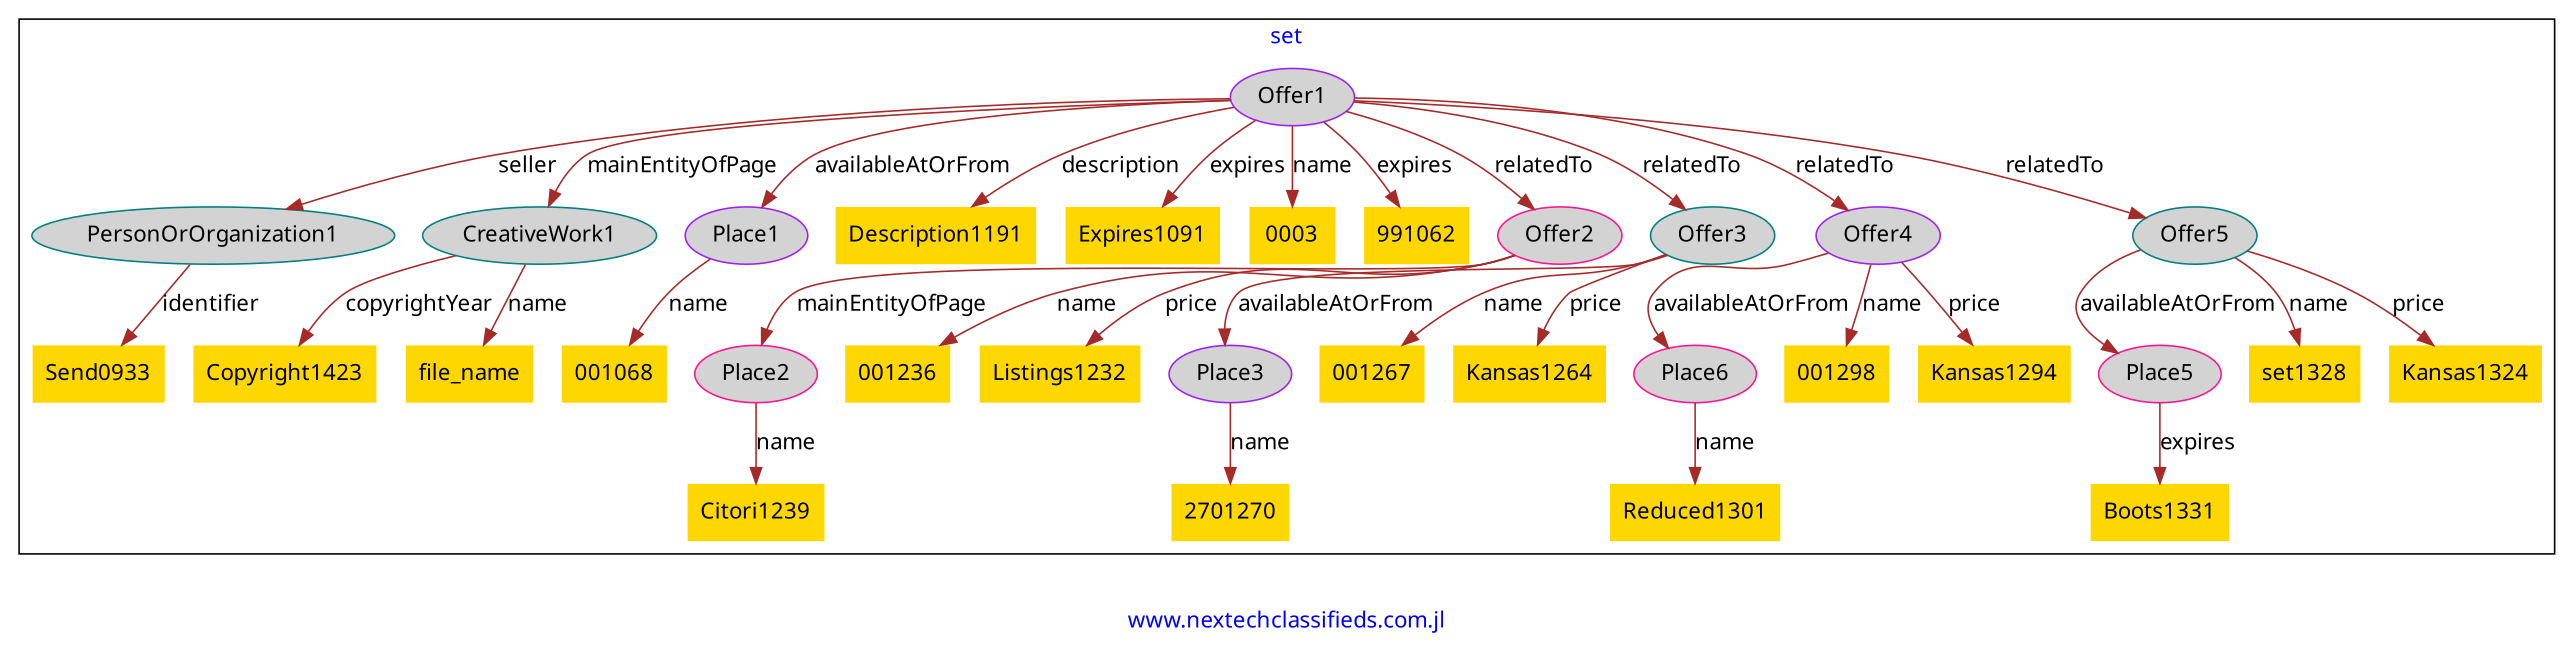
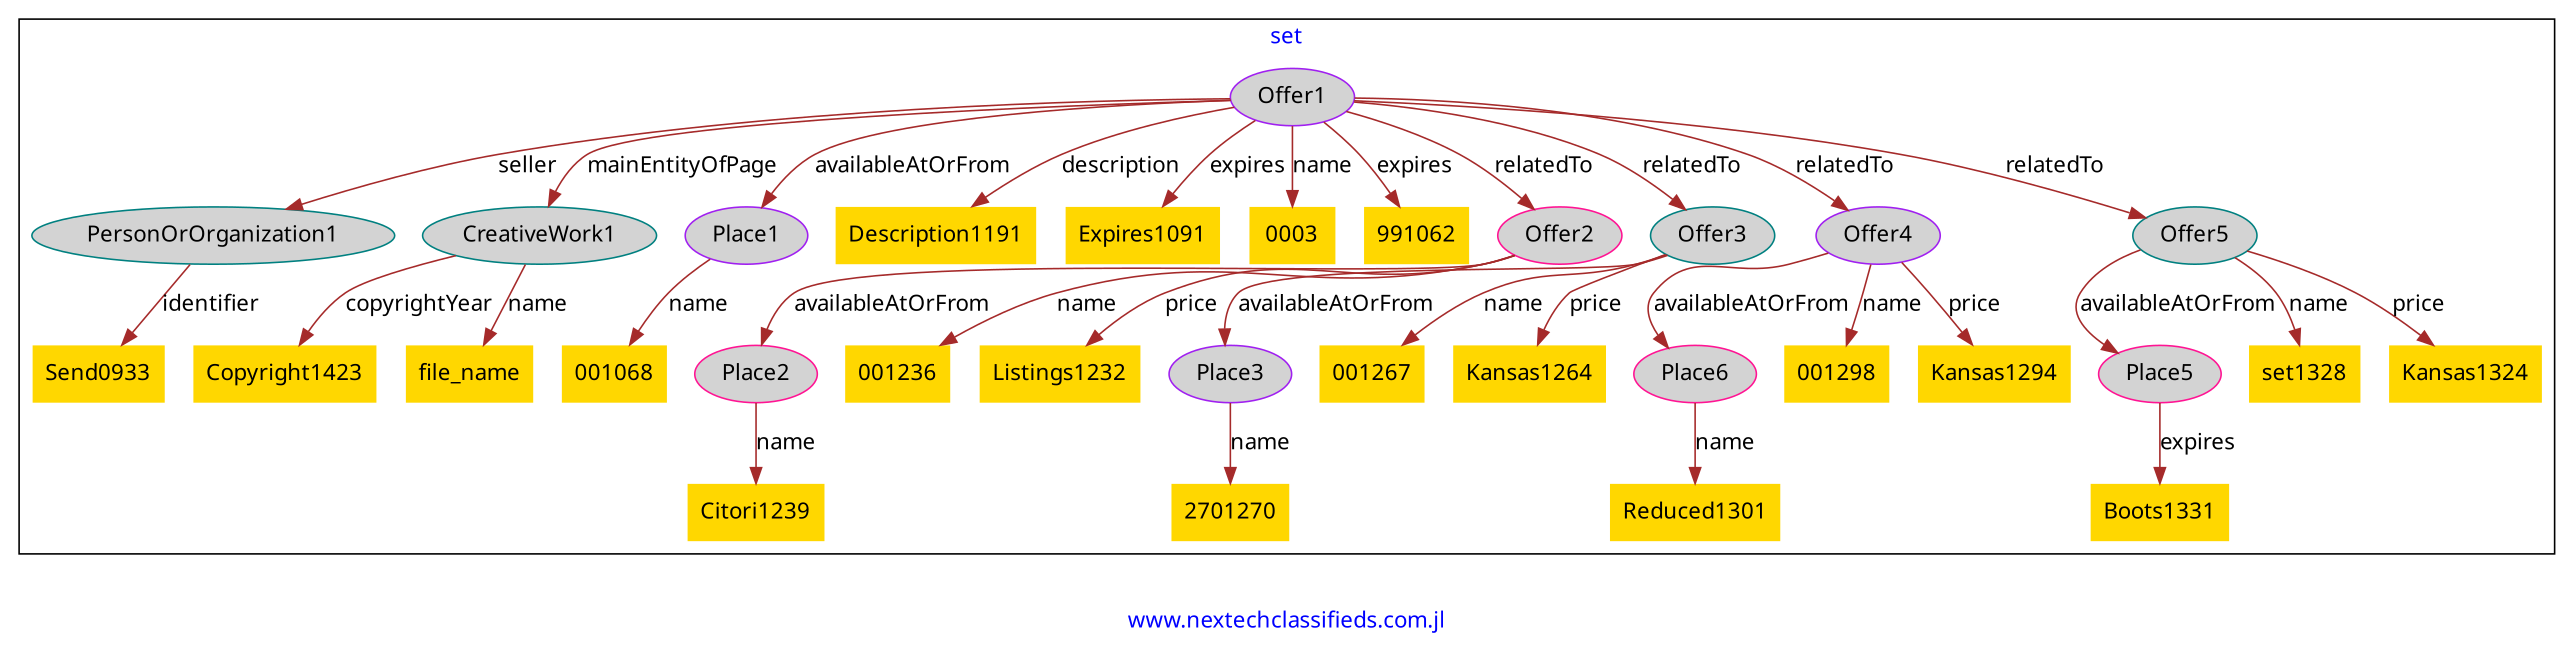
  digraph {
    fontcolor=blue
    fontname="Noto Sans"
    label="www.nextechclassifieds.com.jl"
    remincross=true
    node [color=deeppink fillcolor=gold fontname="Noto Sans" style=filled shape=plaintext]
    edge [color=brown fontcolor=black fontname="Noto Sans"]
    n1 [color=teal fillcolor=lightgray label=PersonOrOrganization1 shape=""]
    n2 [color=teal label=Send0933]
    n3 [color=teal fillcolor=lightgray label=CreativeWork1 shape=""]
    n4 [color=teal label=Copyright1423]
    n5 [color=teal label=file_name]
    n6 [color=purple fillcolor=lightgray label=Offer1 shape=""]
    n7 [color=purple fillcolor=lightgray label=Place1 shape=""]
    n8 [label=Description1191]
    n9 [color=purple label=Expires1091]
    n10 [label=0003]
    n11 [label=991062]
    n12 [fillcolor=lightgray label=Offer2 shape=""]
    n13 [color=teal fillcolor=lightgray label=Offer3 shape=""]
    n14 [color=purple fillcolor=lightgray label=Offer4 shape=""]
    n15 [color=teal fillcolor=lightgray label=Offer5 shape=""]
    n16 [fillcolor=lightgray label=Place2 shape=""]
    n17 [label=001236]
    n18 [label=Listings1232]
    n19 [color=purple fillcolor=lightgray label=Place3 shape=""]
    n20 [color=teal label=001267]
    n21 [color=teal label=Kansas1264]
    n22 [fillcolor=lightgray label=Place6 shape=""]
    n23 [color=purple label=001298]
    n24 [label=Kansas1294]
    n25 [fillcolor=lightgray label=Place5 shape=""]
    n26 [color=purple label=set1328]
    n27 [label=Kansas1324]
    n28 [label=001068]
    n29 [color=purple label=Citori1239]
    n30 [label=2701270]
    n31 [label=Reduced1301]
    n32 [color=teal label=Boots1331]
    subgraph cluster_1 {
      label=set
      n1
      n2
      n3
      n4
      n5
      n6
      n7
      n8
      n9
      n10
      n11
      n12
      n13
      n14
      n15
      n16
      n17
      n18
      n19
      n20
      n21
      n22
      n23
      n24
      n25
      n26
      n27
      n28
      n29
      n30
      n31
      n32
    }
    n1 -> n2 [label=identifier]
    n3 -> n4 [label=copyrightYear]
    n3 -> n5 [label=name]
    n6 -> n1 [label=seller]
    n6 -> n3 [label=mainEntityOfPage]
    n6 -> n7 [label=availableAtOrFrom]
    n6 -> n8 [label=description]
    n6 -> n9 [label=expires]
    n6 -> n10 [label=name]
    n6 -> n11 [label=expires]
    n6 -> n12 [label=relatedTo]
    n6 -> n13 [label=relatedTo]
    n6 -> n14 [label=relatedTo]
    n6 -> n15 [label=relatedTo]
    n7 -> n28 [label=name]
-   n12 -> n16 [label=mainEntityOfPage]
+   n12 -> n16 [label=availableAtOrFrom]
    n12 -> n17 [label=name]
    n12 -> n18 [label=price]
    n13 -> n19 [label=availableAtOrFrom]
    n13 -> n20 [label=name]
    n13 -> n21 [label=price]
    n14 -> n22 [label=availableAtOrFrom]
    n14 -> n23 [label=name]
    n14 -> n24 [label=price]
    n15 -> n25 [label=availableAtOrFrom]
    n15 -> n26 [label=name]
    n15 -> n27 [label=price]
    n16 -> n29 [label=name]
    n19 -> n30 [label=name]
    n22 -> n31 [label=name]
    n25 -> n32 [label=expires]
  }
